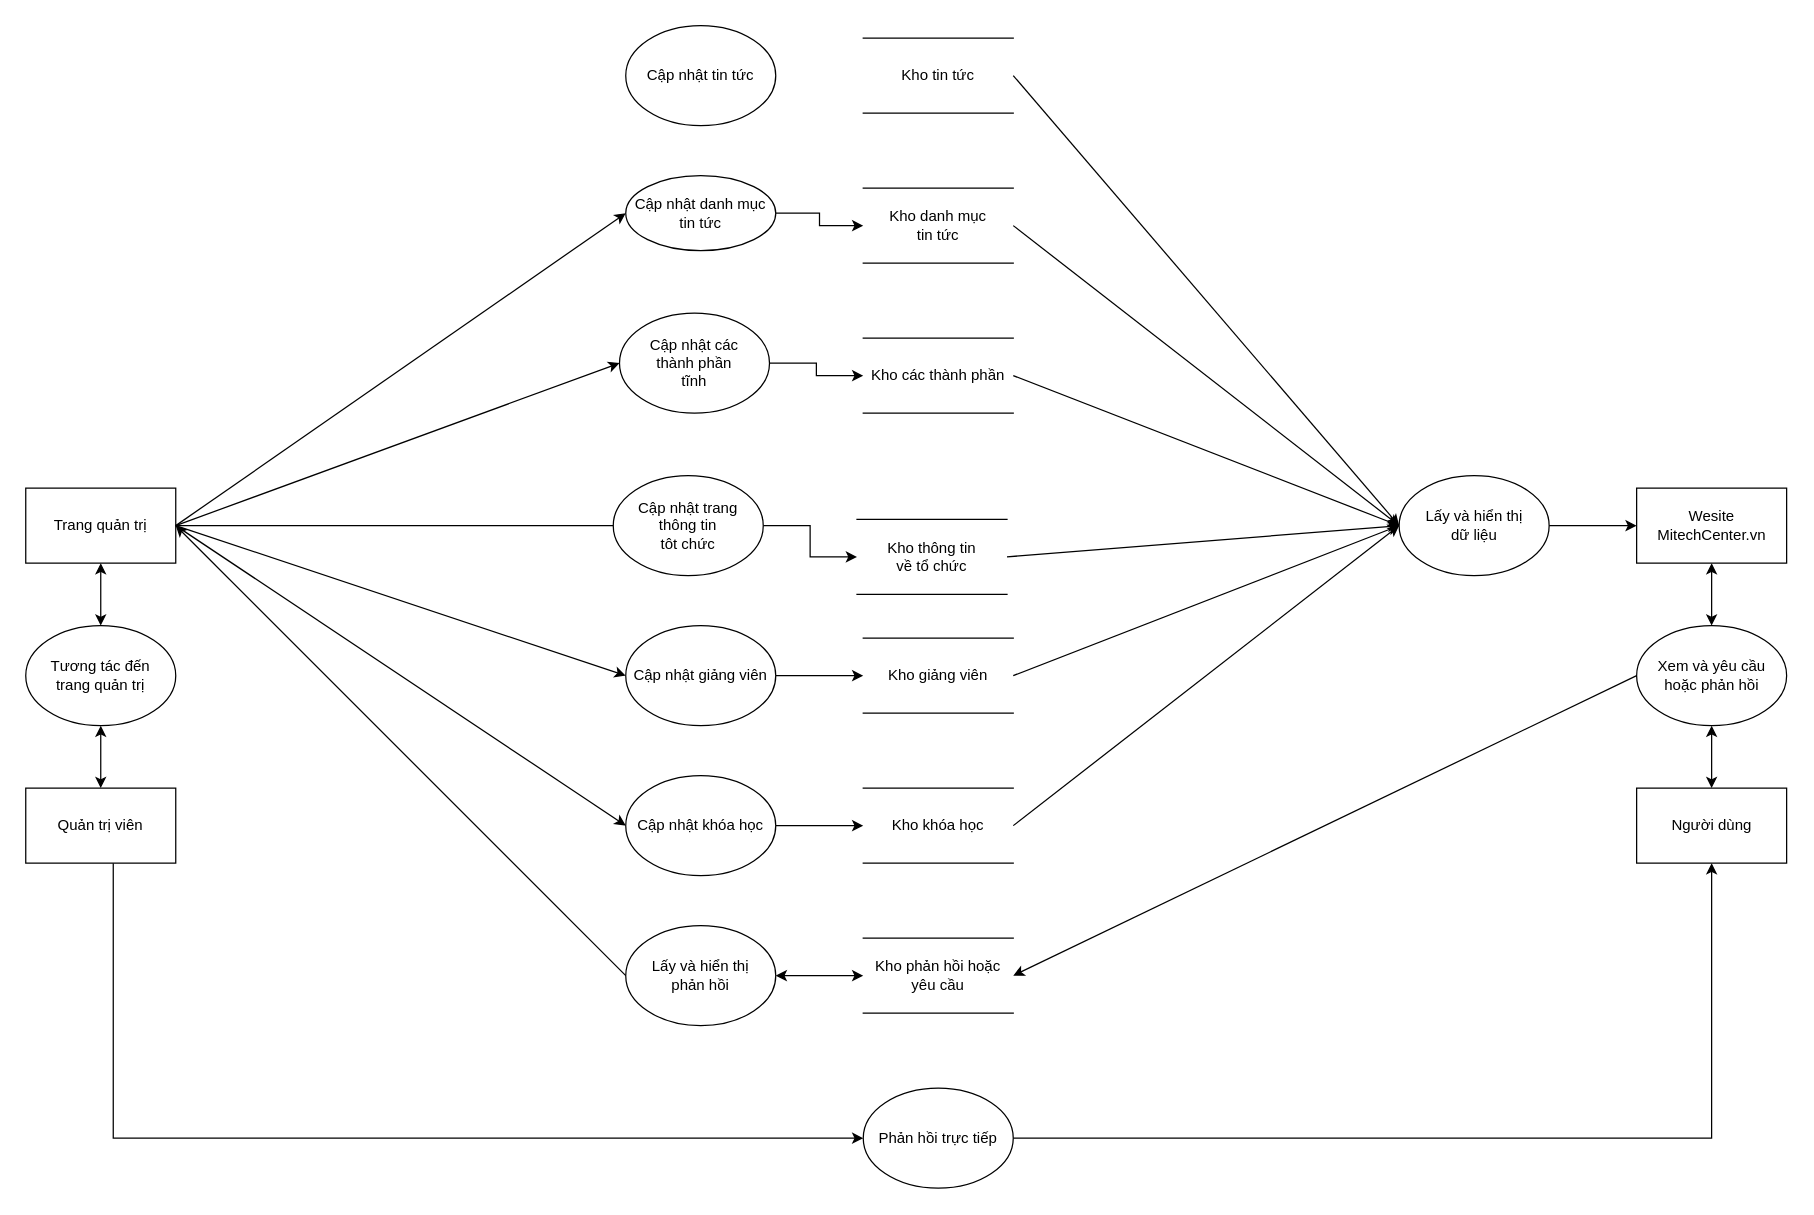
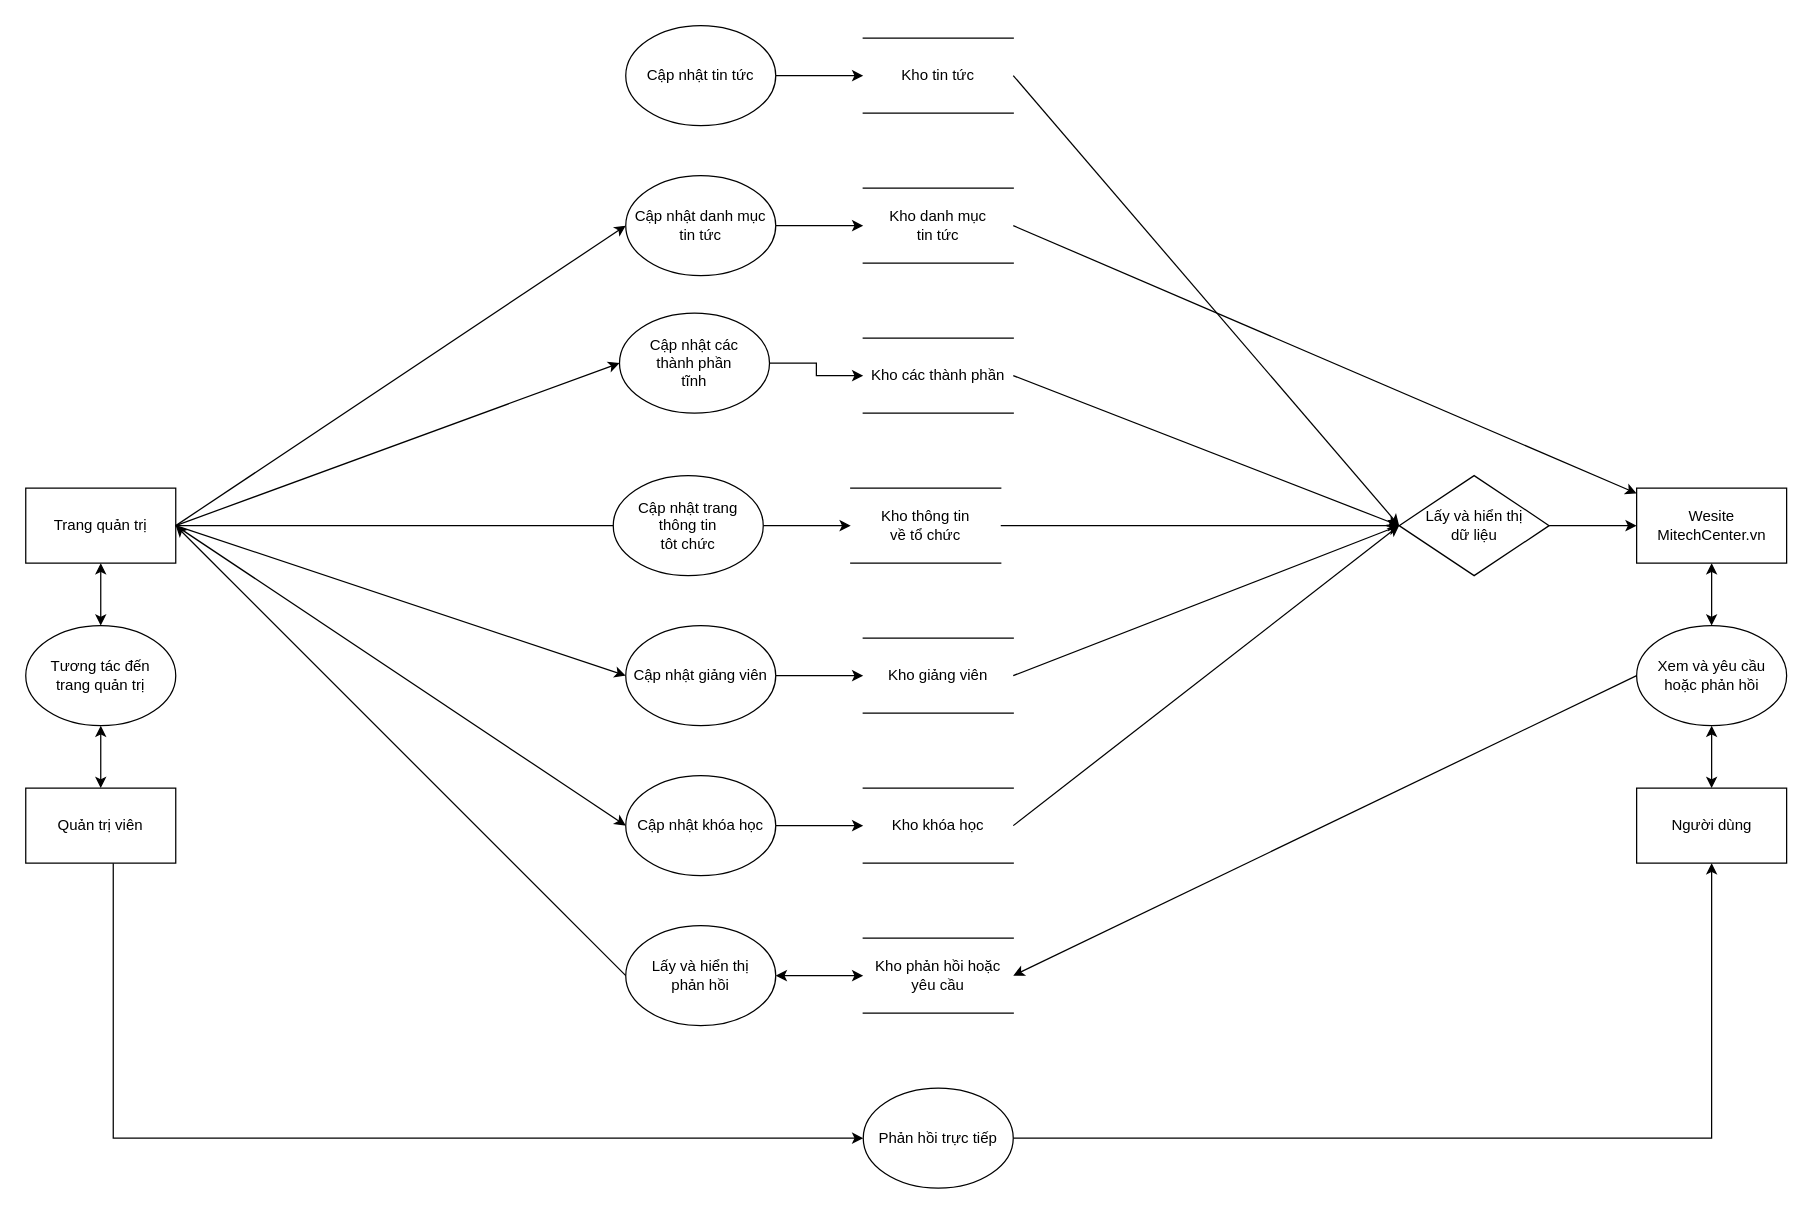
  <mxCell id="0" />
  <mxCell id="1" parent="0" />
  <mxCell id="2" style="edgeStyle=orthogonalEdgeStyle;rounded=0;orthogonalLoop=1;jettySize=auto;html=1;entryX=0.5;entryY=1;entryDx=0;entryDy=0;startArrow=classic;startFill=1;" edge="1" parent="1" source="4" target="20"><mxGeometry relative="1" as="geometry" /></mxCell>
  <mxCell id="3" style="edgeStyle=orthogonalEdgeStyle;rounded=0;orthogonalLoop=1;jettySize=auto;html=1;entryX=0;entryY=0.5;entryDx=0;entryDy=0;startArrow=none;startFill=0;" edge="1" parent="1" source="4" target="51"><mxGeometry relative="1" as="geometry"><Array as="points"><mxPoint x="90" y="910" /></Array></mxGeometry></mxCell>
  <mxCell id="4" value="Quản trị viên" style="rounded=0;whiteSpace=wrap;html=1;" parent="1" vertex="1"><mxGeometry x="20" y="630" width="120" height="60" as="geometry" /></mxCell>
  <mxCell id="5" style="edgeStyle=orthogonalEdgeStyle;rounded=0;orthogonalLoop=1;jettySize=auto;html=1;entryX=0;entryY=0.5;entryDx=0;entryDy=0;" edge="1" parent="1" source="6" target="28"><mxGeometry relative="1" as="geometry" /></mxCell>
  <mxCell id="6" value="Cập nhật các&lt;br&gt;thành phần&lt;br&gt;tĩnh" style="ellipse;whiteSpace=wrap;html=1;" parent="1" vertex="1"><mxGeometry x="495" y="250" width="120" height="80" as="geometry" /></mxCell>
  <mxCell id="7" style="edgeStyle=orthogonalEdgeStyle;rounded=0;orthogonalLoop=1;jettySize=auto;html=1;entryX=0;entryY=0.5;entryDx=0;entryDy=0;" edge="1" parent="1" source="8" target="27"><mxGeometry relative="1" as="geometry" /></mxCell>
- <mxCell id="8" value="Cập nhật danh mục&lt;br&gt;tin tức" style="ellipse;whiteSpace=wrap;html=1;" parent="1" vertex="1"><mxGeometry x="500" y="140" width="120" height="60" as="geometry" /></mxCell>
+ <mxCell id="8" value="Cập nhật danh mục&lt;br&gt;tin tức" style="ellipse;whiteSpace=wrap;html=1;" parent="1" vertex="1"><mxGeometry x="500" y="140" width="120" height="80" as="geometry" /></mxCell>
  <mxCell id="9" style="edgeStyle=orthogonalEdgeStyle;rounded=0;orthogonalLoop=1;jettySize=auto;html=1;entryX=0;entryY=0.5;entryDx=0;entryDy=0;" edge="1" parent="1"><mxGeometry relative="1" as="geometry"><mxPoint x="620" y="420" as="sourcePoint" /></mxGeometry></mxCell>
+ <mxCell id="10" style="edgeStyle=orthogonalEdgeStyle;rounded=0;orthogonalLoop=1;jettySize=auto;html=1;entryX=0;entryY=0.5;entryDx=0;entryDy=0;" edge="1" parent="1" source="11" target="26"><mxGeometry relative="1" as="geometry" /></mxCell>
  <mxCell id="11" value="Cập nhật tin tức" style="ellipse;whiteSpace=wrap;html=1;" parent="1" vertex="1"><mxGeometry x="500" y="20" width="120" height="80" as="geometry" /></mxCell>
  <mxCell id="12" style="edgeStyle=orthogonalEdgeStyle;rounded=0;orthogonalLoop=1;jettySize=auto;html=1;entryX=0;entryY=0.5;entryDx=0;entryDy=0;" edge="1" parent="1" source="13" target="29"><mxGeometry relative="1" as="geometry" /></mxCell>
  <mxCell id="13" value="Cập nhật giảng viên" style="ellipse;whiteSpace=wrap;html=1;" vertex="1" parent="1"><mxGeometry x="500" y="500" width="120" height="80" as="geometry" /></mxCell>
  <mxCell id="14" style="edgeStyle=orthogonalEdgeStyle;rounded=0;orthogonalLoop=1;jettySize=auto;html=1;entryX=0;entryY=0.5;entryDx=0;entryDy=0;" edge="1" parent="1" source="15" target="30"><mxGeometry relative="1" as="geometry" /></mxCell>
  <mxCell id="15" value="Cập nhật khóa học" style="ellipse;whiteSpace=wrap;html=1;" vertex="1" parent="1"><mxGeometry x="500" y="620" width="120" height="80" as="geometry" /></mxCell>
  <mxCell id="16" style="edgeStyle=orthogonalEdgeStyle;rounded=0;orthogonalLoop=1;jettySize=auto;html=1;entryX=0;entryY=0.5;entryDx=0;entryDy=0;" edge="1" parent="1" source="17" target="31"><mxGeometry relative="1" as="geometry" /></mxCell>
  <mxCell id="17" value="Cập nhật trang&lt;br&gt;thông tin&lt;br&gt;tôt chức" style="ellipse;whiteSpace=wrap;html=1;" vertex="1" parent="1"><mxGeometry x="490" y="380" width="120" height="80" as="geometry" /></mxCell>
  <mxCell id="18" value="Trang quản trị" style="rounded=0;whiteSpace=wrap;html=1;" vertex="1" parent="1"><mxGeometry x="20" y="390" width="120" height="60" as="geometry" /></mxCell>
  <mxCell id="19" style="edgeStyle=orthogonalEdgeStyle;rounded=0;orthogonalLoop=1;jettySize=auto;html=1;entryX=0.5;entryY=1;entryDx=0;entryDy=0;startArrow=classic;startFill=1;" edge="1" parent="1" source="20" target="18"><mxGeometry relative="1" as="geometry" /></mxCell>
  <mxCell id="20" value="Tương tác đến&lt;br&gt;trang quản trị" style="ellipse;whiteSpace=wrap;html=1;" vertex="1" parent="1"><mxGeometry x="20" y="500" width="120" height="80" as="geometry" /></mxCell>
  <mxCell id="21" value="" style="endArrow=classic;html=1;entryX=0;entryY=0.5;entryDx=0;entryDy=0;exitX=1;exitY=0.5;exitDx=0;exitDy=0;" edge="1" parent="1" source="18" target="8"><mxGeometry width="50" height="50" relative="1" as="geometry"><mxPoint x="180" y="260" as="sourcePoint" /><mxPoint x="230" y="210" as="targetPoint" /></mxGeometry></mxCell>
  <mxCell id="22" value="" style="endArrow=classic;html=1;entryX=0;entryY=0.5;entryDx=0;entryDy=0;exitX=1;exitY=0.5;exitDx=0;exitDy=0;" edge="1" parent="1" source="18" target="6"><mxGeometry width="50" height="50" relative="1" as="geometry"><mxPoint x="380" y="540" as="sourcePoint" /><mxPoint x="370" y="360" as="targetPoint" /></mxGeometry></mxCell>
  <mxCell id="23" value="" style="endArrow=classic;html=1;entryX=0;entryY=0.5;entryDx=0;entryDy=0;exitX=1;exitY=0.5;exitDx=0;exitDy=0;" edge="1" parent="1" source="18" target="13"><mxGeometry width="50" height="50" relative="1" as="geometry"><mxPoint x="350" y="650" as="sourcePoint" /><mxPoint x="400" y="600" as="targetPoint" /></mxGeometry></mxCell>
  <mxCell id="24" value="" style="endArrow=classic;html=1;entryX=0;entryY=0.5;entryDx=0;entryDy=0;exitX=1;exitY=0.5;exitDx=0;exitDy=0;" edge="1" parent="1" source="18" target="15"><mxGeometry width="50" height="50" relative="1" as="geometry"><mxPoint x="330" y="650" as="sourcePoint" /><mxPoint x="380" y="600" as="targetPoint" /></mxGeometry></mxCell>
  <mxCell id="25" value="" style="endArrow=none;html=1;entryX=0;entryY=0.5;entryDx=0;entryDy=0;exitX=1;exitY=0.5;exitDx=0;exitDy=0;" edge="1" parent="1" source="18" target="17"><mxGeometry width="50" height="50" relative="1" as="geometry"><mxPoint x="330" y="750" as="sourcePoint" /><mxPoint x="380" y="700" as="targetPoint" /></mxGeometry></mxCell>
  <mxCell id="26" value="Kho tin tức" style="shape=partialRectangle;whiteSpace=wrap;html=1;left=0;right=0;fillColor=none;" vertex="1" parent="1"><mxGeometry x="690" y="30" width="120" height="60" as="geometry" /></mxCell>
  <mxCell id="27" value="Kho danh mục&lt;br&gt;tin tức" style="shape=partialRectangle;whiteSpace=wrap;html=1;left=0;right=0;fillColor=none;" vertex="1" parent="1"><mxGeometry x="690" y="150" width="120" height="60" as="geometry" /></mxCell>
  <mxCell id="28" value="Kho các thành phần" style="shape=partialRectangle;whiteSpace=wrap;html=1;left=0;right=0;fillColor=none;" vertex="1" parent="1"><mxGeometry x="690" y="270" width="120" height="60" as="geometry" /></mxCell>
  <mxCell id="29" value="Kho giảng viên" style="shape=partialRectangle;whiteSpace=wrap;html=1;left=0;right=0;fillColor=none;" vertex="1" parent="1"><mxGeometry x="690" y="510" width="120" height="60" as="geometry" /></mxCell>
  <mxCell id="30" value="Kho khóa học" style="shape=partialRectangle;whiteSpace=wrap;html=1;left=0;right=0;fillColor=none;" vertex="1" parent="1"><mxGeometry x="690" y="630" width="120" height="60" as="geometry" /></mxCell>
- <mxCell id="31" value="Kho thông tin&lt;br&gt;về tổ chức" style="shape=partialRectangle;whiteSpace=wrap;html=1;left=0;right=0;fillColor=none;" vertex="1" parent="1"><mxGeometry x="685" y="415" width="120" height="60" as="geometry" /></mxCell>
- <mxCell id="32" value="Lấy và hiển thị&lt;br&gt;dữ liệu" style="ellipse;whiteSpace=wrap;html=1;" vertex="1" parent="1"><mxGeometry x="1118.71" y="380" width="120" height="80" as="geometry" /></mxCell>
+ <mxCell id="31" value="Kho thông tin&lt;br&gt;về tổ chức" style="shape=partialRectangle;whiteSpace=wrap;html=1;left=0;right=0;fillColor=none;" vertex="1" parent="1"><mxGeometry x="680" y="390" width="120" height="60" as="geometry" /></mxCell>
+ <mxCell id="32" value="Lấy và hiển thị&lt;br&gt;dữ liệu" style="rhombus;whiteSpace=wrap;html=1;" vertex="1" parent="1"><mxGeometry x="1118.71" y="380" width="120" height="80" as="geometry" /></mxCell>
  <mxCell id="33" style="edgeStyle=orthogonalEdgeStyle;rounded=0;orthogonalLoop=1;jettySize=auto;html=1;entryX=0.5;entryY=0;entryDx=0;entryDy=0;startArrow=classic;startFill=1;" edge="1" parent="1" source="34" target="44"><mxGeometry relative="1" as="geometry" /></mxCell>
  <mxCell id="34" value="Wesite&lt;br&gt;MitechCenter.vn" style="rounded=0;whiteSpace=wrap;html=1;" vertex="1" parent="1"><mxGeometry x="1308.71" y="390" width="120" height="60" as="geometry" /></mxCell>
  <mxCell id="35" value="" style="endArrow=classic;html=1;exitX=1;exitY=0.5;exitDx=0;exitDy=0;entryX=0;entryY=0.5;entryDx=0;entryDy=0;" edge="1" parent="1" source="26" target="32"><mxGeometry width="50" height="50" relative="1" as="geometry"><mxPoint x="930" y="340" as="sourcePoint" /><mxPoint x="980" y="290" as="targetPoint" /></mxGeometry></mxCell>
- <mxCell id="36" value="" style="endArrow=classic;html=1;exitX=1;exitY=0.5;exitDx=0;exitDy=0;entryX=0;entryY=0.5;entryDx=0;entryDy=0;" edge="1" parent="1" source="27" target="32"><mxGeometry width="50" height="50" relative="1" as="geometry"><mxPoint x="890" y="360" as="sourcePoint" /><mxPoint x="940" y="310" as="targetPoint" /></mxGeometry></mxCell>
+ <mxCell id="36" value="" style="endArrow=classic;html=1;exitX=1;exitY=0.5;exitDx=0;exitDy=0;" edge="1" parent="1" source="27" target="34"><mxGeometry width="50" height="50" relative="1" as="geometry"><mxPoint x="890" y="360" as="sourcePoint" /><mxPoint x="940" y="310" as="targetPoint" /></mxGeometry></mxCell>
  <mxCell id="37" value="" style="endArrow=classic;html=1;exitX=1;exitY=0.5;exitDx=0;exitDy=0;entryX=0;entryY=0.5;entryDx=0;entryDy=0;" edge="1" parent="1" source="28" target="32"><mxGeometry width="50" height="50" relative="1" as="geometry"><mxPoint x="850" y="380" as="sourcePoint" /><mxPoint x="900" y="330" as="targetPoint" /></mxGeometry></mxCell>
  <mxCell id="38" value="" style="endArrow=classic;html=1;exitX=1;exitY=0.5;exitDx=0;exitDy=0;entryX=0;entryY=0.5;entryDx=0;entryDy=0;" edge="1" parent="1" source="29" target="32"><mxGeometry width="50" height="50" relative="1" as="geometry"><mxPoint x="940" y="670" as="sourcePoint" /><mxPoint x="990" y="620" as="targetPoint" /></mxGeometry></mxCell>
  <mxCell id="39" value="" style="endArrow=classic;html=1;exitX=1;exitY=0.5;exitDx=0;exitDy=0;entryX=0;entryY=0.5;entryDx=0;entryDy=0;" edge="1" parent="1" source="30" target="32"><mxGeometry width="50" height="50" relative="1" as="geometry"><mxPoint x="930" y="730" as="sourcePoint" /><mxPoint x="980" y="680" as="targetPoint" /></mxGeometry></mxCell>
  <mxCell id="40" value="" style="endArrow=classic;html=1;exitX=1;exitY=0.5;exitDx=0;exitDy=0;entryX=0;entryY=0.5;entryDx=0;entryDy=0;" edge="1" parent="1" source="31" target="32"><mxGeometry width="50" height="50" relative="1" as="geometry"><mxPoint x="860" y="760" as="sourcePoint" /><mxPoint x="910" y="710" as="targetPoint" /></mxGeometry></mxCell>
  <mxCell id="41" value="" style="endArrow=classic;html=1;exitX=1;exitY=0.5;exitDx=0;exitDy=0;entryX=0;entryY=0.5;entryDx=0;entryDy=0;" edge="1" parent="1" source="32" target="34"><mxGeometry width="50" height="50" relative="1" as="geometry"><mxPoint x="1208.71" y="240" as="sourcePoint" /><mxPoint x="1258.71" y="190" as="targetPoint" /></mxGeometry></mxCell>
  <mxCell id="42" style="edgeStyle=orthogonalEdgeStyle;rounded=0;orthogonalLoop=1;jettySize=auto;html=1;entryX=0.5;entryY=1;entryDx=0;entryDy=0;startArrow=classic;startFill=1;" edge="1" parent="1" source="43" target="44"><mxGeometry relative="1" as="geometry" /></mxCell>
  <mxCell id="43" value="Người dùng" style="rounded=0;whiteSpace=wrap;html=1;" vertex="1" parent="1"><mxGeometry x="1308.71" y="630" width="120" height="60" as="geometry" /></mxCell>
  <mxCell id="44" value="Xem và yêu cầu&lt;br&gt;hoặc phản hồi" style="ellipse;whiteSpace=wrap;html=1;" vertex="1" parent="1"><mxGeometry x="1308.71" y="500" width="120" height="80" as="geometry" /></mxCell>
  <mxCell id="45" style="edgeStyle=orthogonalEdgeStyle;rounded=0;orthogonalLoop=1;jettySize=auto;html=1;entryX=1;entryY=0.5;entryDx=0;entryDy=0;startArrow=classic;startFill=1;" edge="1" parent="1" source="46" target="48"><mxGeometry relative="1" as="geometry" /></mxCell>
  <mxCell id="46" value="Kho phản hồi hoặc&lt;br&gt;yêu cầu" style="shape=partialRectangle;whiteSpace=wrap;html=1;left=0;right=0;fillColor=none;" vertex="1" parent="1"><mxGeometry x="690" y="750" width="120" height="60" as="geometry" /></mxCell>
  <mxCell id="47" value="" style="endArrow=classic;html=1;entryX=1;entryY=0.5;entryDx=0;entryDy=0;exitX=0;exitY=0.5;exitDx=0;exitDy=0;" edge="1" parent="1" source="44" target="46"><mxGeometry width="50" height="50" relative="1" as="geometry"><mxPoint x="990" y="600" as="sourcePoint" /><mxPoint x="1040" y="550" as="targetPoint" /></mxGeometry></mxCell>
  <mxCell id="48" value="Lấy và hiển thị&lt;br&gt;phản hồi" style="ellipse;whiteSpace=wrap;html=1;" vertex="1" parent="1"><mxGeometry x="500" y="740" width="120" height="80" as="geometry" /></mxCell>
  <mxCell id="49" value="" style="endArrow=classic;html=1;entryX=1;entryY=0.5;entryDx=0;entryDy=0;exitX=0;exitY=0.5;exitDx=0;exitDy=0;" edge="1" parent="1" source="48" target="18"><mxGeometry width="50" height="50" relative="1" as="geometry"><mxPoint x="390" y="940" as="sourcePoint" /><mxPoint x="440" y="890" as="targetPoint" /></mxGeometry></mxCell>
  <mxCell id="50" style="edgeStyle=orthogonalEdgeStyle;rounded=0;orthogonalLoop=1;jettySize=auto;html=1;entryX=0.5;entryY=1;entryDx=0;entryDy=0;startArrow=none;startFill=0;" edge="1" parent="1" source="51" target="43"><mxGeometry relative="1" as="geometry" /></mxCell>
  <mxCell id="51" value="Phản hồi trực tiếp" style="ellipse;whiteSpace=wrap;html=1;" vertex="1" parent="1"><mxGeometry x="690" y="870" width="120" height="80" as="geometry" /></mxCell>
